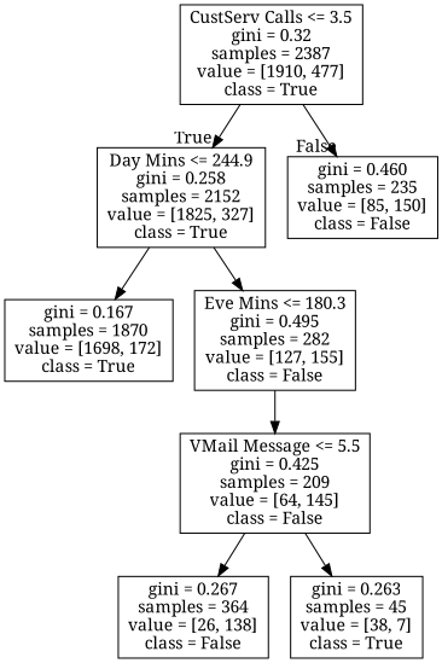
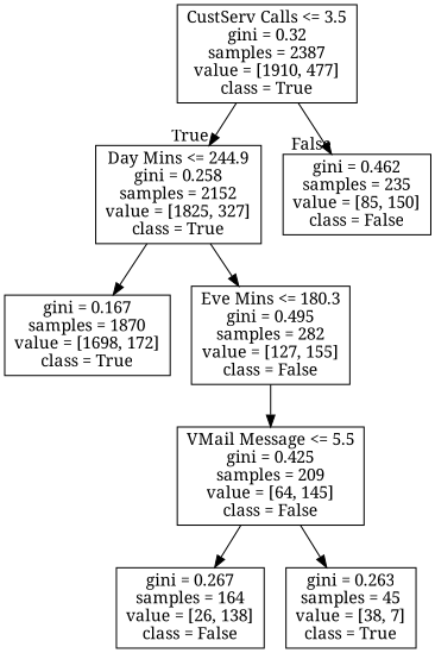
  digraph {
    fontname="Noto Serif"
    node [fontname="Noto Serif" shape=box]
    edge [fontname="Noto Serif"]
    n1 [label="CustServ Calls <= 3.5\ngini = 0.32\nsamples = 2387\nvalue = [1910, 477]\nclass = True"]
    n2 [label="Day Mins <= 244.9\ngini = 0.258\nsamples = 2152\nvalue = [1825, 327]\nclass = True"]
-   n3 [label="gini = 0.460\nsamples = 235\nvalue = [85, 150]\nclass = False"]
+   n3 [label="gini = 0.462\nsamples = 235\nvalue = [85, 150]\nclass = False"]
    n4 [label="gini = 0.167\nsamples = 1870\nvalue = [1698, 172]\nclass = True"]
    n5 [label="Eve Mins <= 180.3\ngini = 0.495\nsamples = 282\nvalue = [127, 155]\nclass = False"]
    n6 [label="VMail Message <= 5.5\ngini = 0.425\nsamples = 209\nvalue = [64, 145]\nclass = False"]
-   n7 [label="gini = 0.267\nsamples = 364\nvalue = [26, 138]\nclass = False"]
+   n7 [label="gini = 0.267\nsamples = 164\nvalue = [26, 138]\nclass = False"]
    n8 [label="gini = 0.263\nsamples = 45\nvalue = [38, 7]\nclass = True"]
    n1 -> n2 [headlabel=True labelangle=45 labeldistance=2.5]
    n1 -> n3 [headlabel=False labelangle=-45 labeldistance=2.5]
    n2 -> n4
    n2 -> n5
    n5 -> n6
    n6 -> n7
    n6 -> n8
  }
